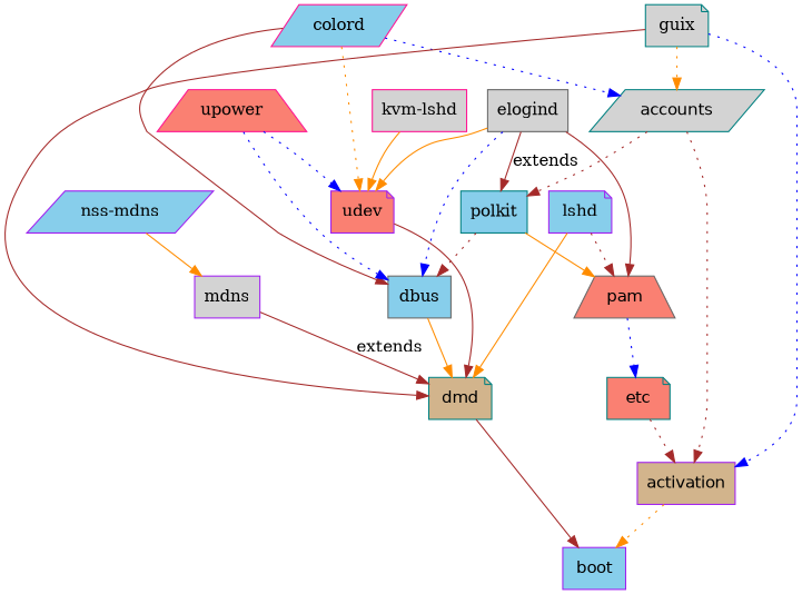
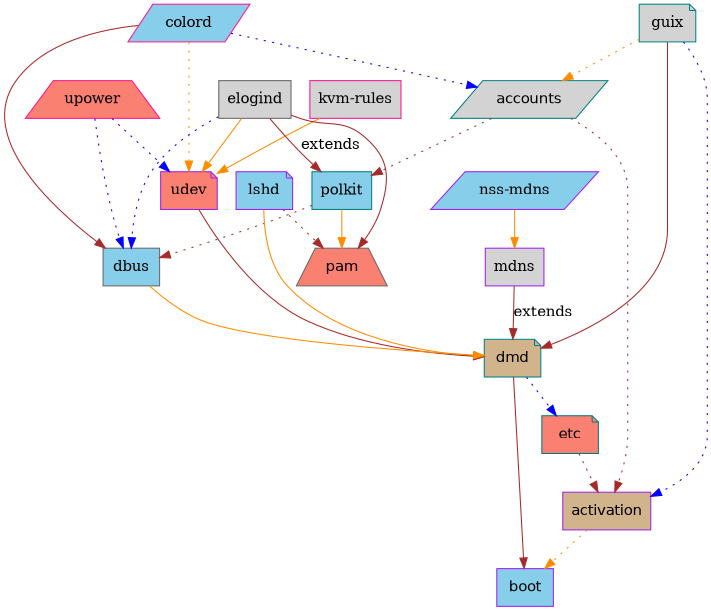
  digraph {
    node [color=purple fillcolor=skyblue shape=box style=filled]
    edge [color=brown style=dotted]
    dmd [color=teal fillcolor=tan fontname=Helvetica shape=note]
    boot [fontname=Helvetica]
    pam [color=gray40 fillcolor=salmon fontname=Helvetica shape=trapezium]
    etc [color=teal fillcolor=salmon fontname=Helvetica shape=note]
    activation [fillcolor=tan fontname=Helvetica]
    accounts [color=teal fillcolor=lightgrey fontname=Helvetica shape=parallelogram]
    polkit [color=teal]
    lshd [shape=note]
    udev [fillcolor=salmon shape=note]
    n10 [fillcolor=lightgrey label=mdns]
    "nss-mdns" [shape=parallelogram]
-   "kvm-rules" [color=deeppink fillcolor=lightgrey label="kvm-lshd"]
+   "kvm-rules" [color=deeppink fillcolor=lightgrey]
    colord [color=deeppink shape=parallelogram]
    dbus [color=gray40]
    upower [color=deeppink fillcolor=salmon shape=trapezium]
    elogind [color=gray40 fillcolor=lightgrey]
    guix [color=teal fillcolor=lightgrey shape=note]
    dmd -> boot [style=solid]
-   pam -> etc [color=blue]
+   dmd -> etc [color=blue]
    etc -> activation
    activation -> boot [color=darkorange]
    accounts -> activation
    accounts -> polkit
    polkit -> pam [color=darkorange style=solid]
    polkit -> dbus
    lshd -> dmd [color=darkorange style=solid]
    lshd -> pam
    udev -> dmd [style=solid]
    n10 -> dmd [label=extends style=solid]
    "nss-mdns" -> n10 [color=darkorange style=solid]
    "kvm-rules" -> udev [color=darkorange style=solid]
    colord -> accounts [color=blue]
    colord -> udev [color=darkorange]
    colord -> dbus [style=solid]
    dbus -> dmd [color=darkorange style=solid]
    upower -> udev [color=blue]
    upower -> dbus [color=blue]
    elogind -> pam [style=solid]
    elogind -> polkit [label=extends style=solid]
    elogind -> udev [color=darkorange style=solid]
    elogind -> dbus [color=blue]
    guix -> dmd [style=solid]
    guix -> activation [color=blue]
    guix -> accounts [color=darkorange]
  }
